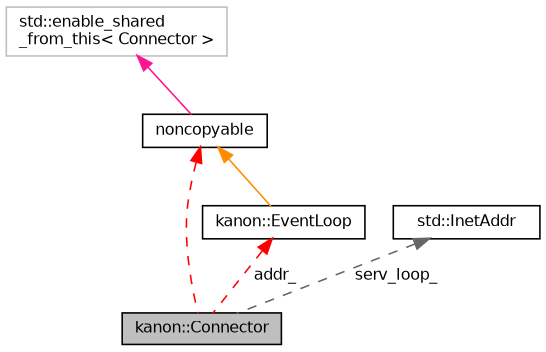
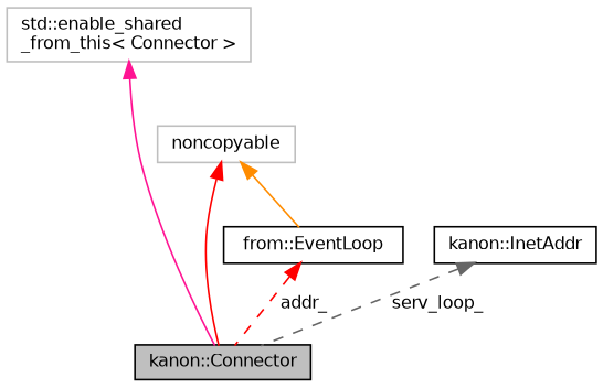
  digraph {
    rankdir=TB
    node [color=black fontname=Helvetica fontsize=10 shape=record]
    edge [color=red dir=back fontname=Helvetica fontsize=10 labelfontname=Helvetica labelfontsize=10 style=solid]
    n1 [fillcolor=grey75 fontcolor=black height=0.2 label="kanon::Connector" style=filled width=0.4]
    n2 [color=grey75 height=0.2 label="std::enable_shared\l_from_this\< Connector \>" width=0.4]
-   n3 [height=0.2 label=noncopyable width=0.4]
-   n4 [height=0.2 label="kanon::EventLoop" width=0.4]
-   n5 [height=0.2 label="std::InetAddr" width=0.4]
-   n2 -> n3 [color=deeppink]
-   n3 -> n1 [style=dashed]
+   n3 [color=grey75 height=0.2 label=noncopyable width=0.4]
+   n4 [height=0.2 label="from::EventLoop" width=0.4]
+   n5 [height=0.2 label="kanon::InetAddr" width=0.4]
+   n2 -> n1 [color=deeppink]
+   n3 -> n1
    n3 -> n4 [color=darkorange]
    n4 -> n1 [label=" addr_" style=dashed]
    n5 -> n1 [color=gray40 label=" serv_loop_" style=dashed]
  }
